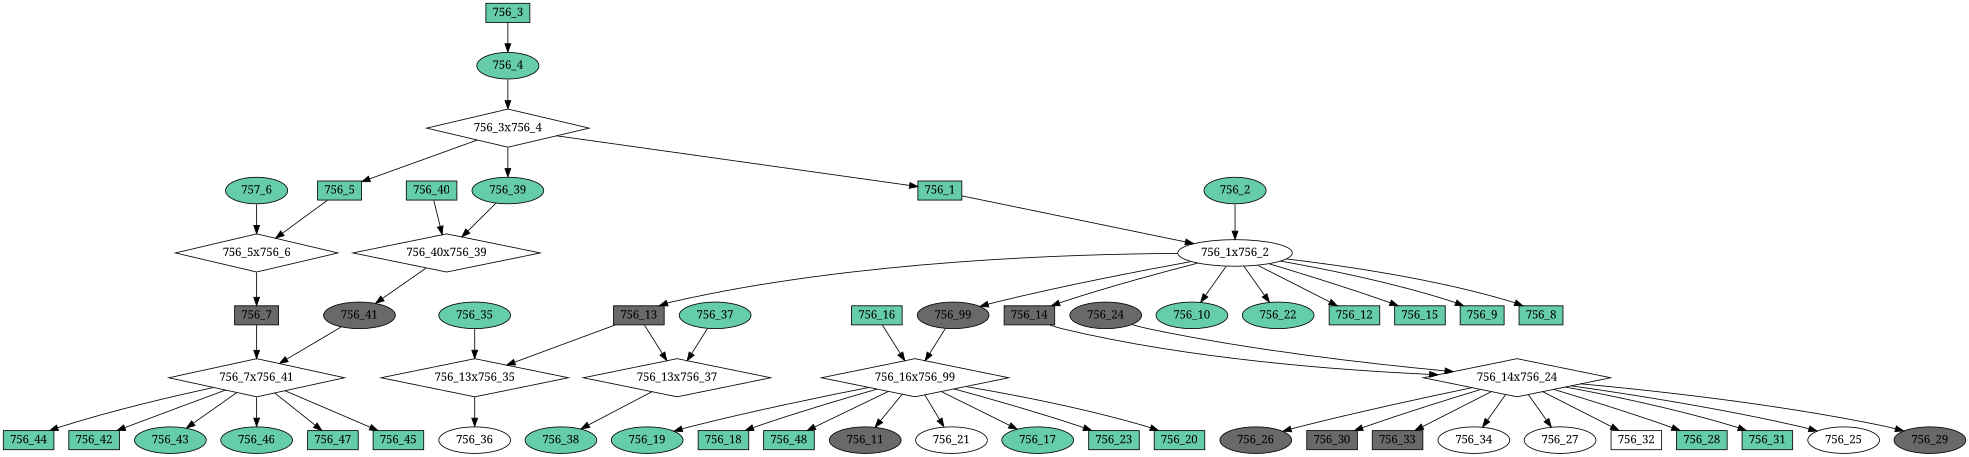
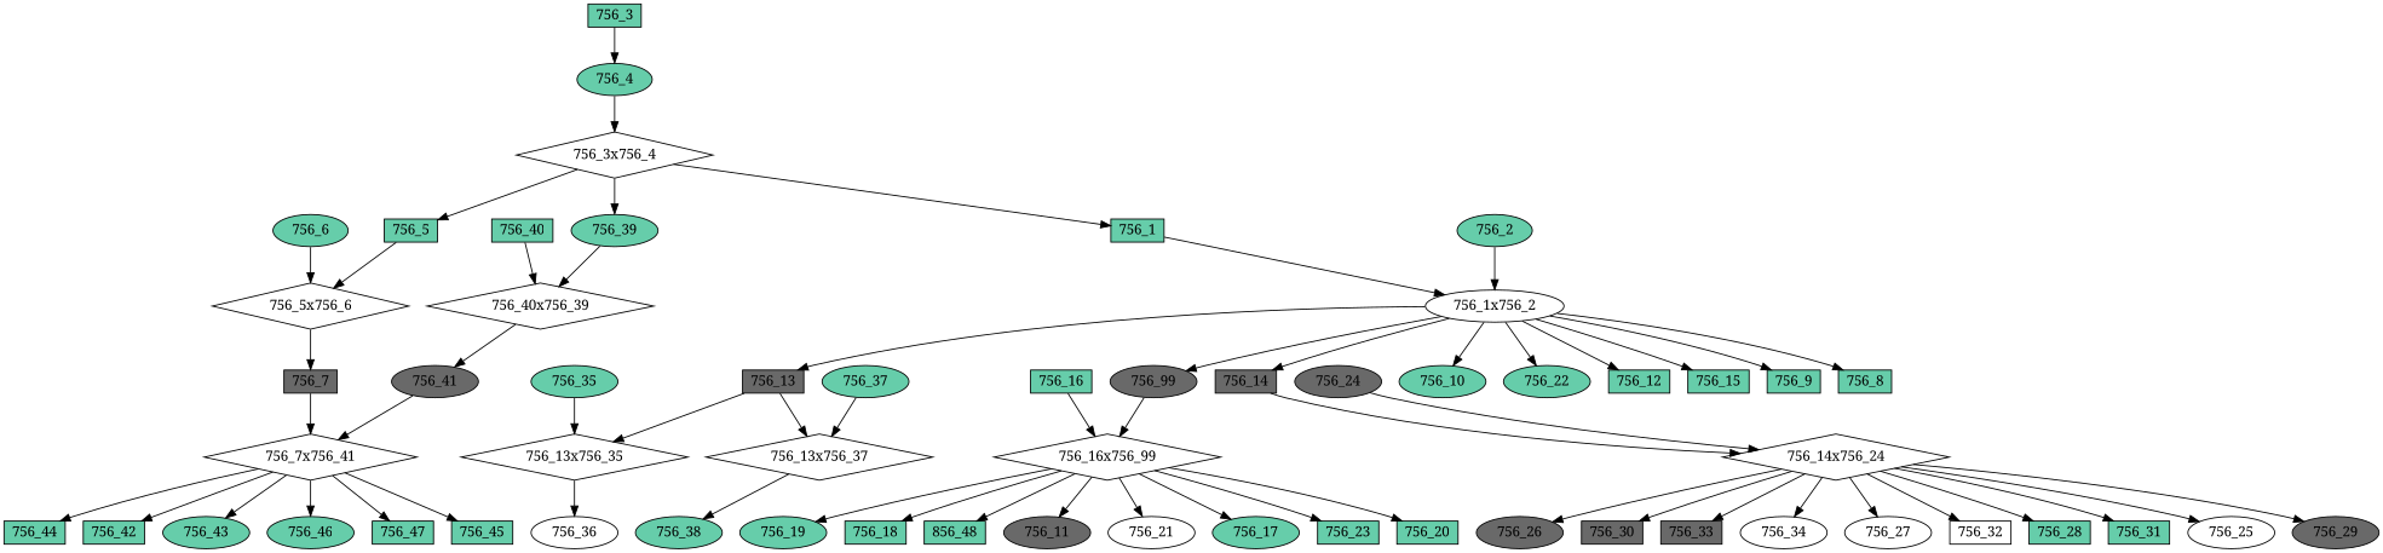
  digraph {
    fontname="Noto Serif"
    node [fillcolor=aquamarine3 fontcolor=black fontname="Noto Serif" regular=0 shape=ellipse style=filled]
    edge [fontname="Noto Serif"]
    "756_10" [height=0.3 width=0.5]
    "756_1x756_2" [height=.1 width=.1 fillcolor="" fontcolor="" regular="" style=""]
    "756_22" [height=0.3 width=0.5]
    "756_12" [height=0.3 shape=box width=0.5]
    "756_15" [height=0.3 shape=box width=0.5]
    "756_9" [height=0.3 shape=box width=0.5]
    "756_8" [height=0.3 shape=box width=0.5]
    "756_13" [fillcolor=dimgrey height=0.3 shape=box width=0.5]
    "756_99" [fillcolor=dimgrey height=0.3 width=0.5]
    "756_14" [fillcolor=dimgrey height=0.3 shape=box width=0.5]
    "756_13x756_35" [height=.1 shape=diamond width=.1 fillcolor="" fontcolor="" regular="" style=""]
    "756_13x756_37" [height=.1 shape=diamond width=.1 fillcolor="" fontcolor="" regular="" style=""]
    "756_16x756_99" [height=.1 shape=diamond width=.1 fillcolor="" fontcolor="" regular="" style=""]
    "756_14x756_24" [height=.1 shape=diamond width=.1 fillcolor="" fontcolor="" regular="" style=""]
    "756_1" [height=0.3 shape=box width=0.5]
    "756_3x756_4" [height=.1 shape=diamond width=.1 fillcolor="" fontcolor="" regular="" style=""]
    "756_5" [height=0.3 shape=box width=0.5]
    "756_39" [height=0.3 width=0.5]
    "756_5x756_6" [height=.1 shape=diamond width=.1 fillcolor="" fontcolor="" regular="" style=""]
    "756_40x756_39" [height=.1 shape=diamond width=.1 fillcolor="" fontcolor="" regular="" style=""]
    "756_27" [fillcolor=white height=0.3 width=0.5]
    "756_32" [fillcolor=white height=0.3 shape=box width=0.5]
    "756_28" [height=0.3 shape=box width=0.5]
    "756_31" [height=0.3 shape=box width=0.5]
    "756_25" [fillcolor=white height=0.3 width=0.5]
    "756_29" [fillcolor=dimgrey height=0.3 width=0.5]
    "756_26" [fillcolor=dimgrey height=0.3 width=0.5]
    "756_30" [fillcolor=dimgrey height=0.3 shape=box width=0.5]
    "756_33" [fillcolor=dimgrey height=0.3 shape=box width=0.5]
    "756_34" [fillcolor=white height=0.3 width=0.5]
    "756_24" [fillcolor=dimgrey height=0.3 width=0.5]
    "756_23" [height=0.3 shape=box width=0.5]
    "756_20" [height=0.3 shape=box width=0.5]
    "756_19" [height=0.3 width=0.5]
    "756_18" [height=0.3 shape=box width=0.5]
-   "756_48" [height=0.3 shape=box width=0.5]
+   "756_48" [height=0.3 shape=box width=0.5 label="856_48"]
    "756_11" [fillcolor=dimgrey height=0.3 width=0.5]
    "756_21" [fillcolor=white height=0.3 width=0.5]
    "756_17" [height=0.3 width=0.5]
    "756_2" [height=0.3 width=0.5]
    "756_40" [height=0.3 shape=box width=0.5]
    "756_41" [fillcolor=dimgrey height=0.3 width=0.5]
    "756_7x756_41" [height=.1 shape=diamond width=.1 fillcolor="" fontcolor="" regular="" style=""]
    "756_4" [height=0.3 width=0.5]
    "756_35" [height=0.3 width=0.5]
    "756_36" [fillcolor=white height=0.3 width=0.5]
    "756_37" [height=0.3 width=0.5]
    "756_38" [height=0.3 width=0.5]
    "756_43" [height=0.3 width=0.5]
    "756_46" [height=0.3 width=0.5]
    "756_47" [height=0.3 shape=box width=0.5]
    "756_45" [height=0.3 shape=box width=0.5]
    "756_44" [height=0.3 shape=box width=0.5]
    "756_42" [height=0.3 shape=box width=0.5]
-   "756_6" [height=0.3 width=0.5 label="757_6"]
+   "756_6" [height=0.3 width=0.5]
    "756_7" [fillcolor=dimgrey height=0.3 shape=box width=0.5]
    "756_3" [height=0.3 shape=box width=0.5]
    "756_16" [height=0.3 shape=box width=0.5]
    "756_1x756_2" -> "756_10"
    "756_1x756_2" -> "756_22"
    "756_1x756_2" -> "756_12"
    "756_1x756_2" -> "756_15"
    "756_1x756_2" -> "756_9"
    "756_1x756_2" -> "756_8"
    "756_1x756_2" -> "756_13"
    "756_1x756_2" -> "756_99"
    "756_1x756_2" -> "756_14"
    "756_13" -> "756_13x756_35"
    "756_13" -> "756_13x756_37"
    "756_99" -> "756_16x756_99"
    "756_14" -> "756_14x756_24"
    "756_13x756_35" -> "756_36"
    "756_13x756_37" -> "756_38"
    "756_16x756_99" -> "756_23"
    "756_16x756_99" -> "756_20"
    "756_16x756_99" -> "756_19"
    "756_16x756_99" -> "756_18"
    "756_16x756_99" -> "756_48"
    "756_16x756_99" -> "756_11"
    "756_16x756_99" -> "756_21"
    "756_16x756_99" -> "756_17"
    "756_14x756_24" -> "756_27"
    "756_14x756_24" -> "756_32"
    "756_14x756_24" -> "756_28"
    "756_14x756_24" -> "756_31"
    "756_14x756_24" -> "756_25"
    "756_14x756_24" -> "756_29"
    "756_14x756_24" -> "756_26"
    "756_14x756_24" -> "756_30"
    "756_14x756_24" -> "756_33"
    "756_14x756_24" -> "756_34"
    "756_1" -> "756_1x756_2"
    "756_3x756_4" -> "756_1"
    "756_3x756_4" -> "756_5"
    "756_3x756_4" -> "756_39"
    "756_5" -> "756_5x756_6"
    "756_39" -> "756_40x756_39"
    "756_5x756_6" -> "756_7"
    "756_40x756_39" -> "756_41"
    "756_24" -> "756_14x756_24"
    "756_2" -> "756_1x756_2"
    "756_40" -> "756_40x756_39"
    "756_41" -> "756_7x756_41"
    "756_7x756_41" -> "756_43"
    "756_7x756_41" -> "756_46"
    "756_7x756_41" -> "756_47"
    "756_7x756_41" -> "756_45"
    "756_7x756_41" -> "756_44"
    "756_7x756_41" -> "756_42"
    "756_4" -> "756_3x756_4"
    "756_35" -> "756_13x756_35"
    "756_37" -> "756_13x756_37"
    "756_6" -> "756_5x756_6"
    "756_7" -> "756_7x756_41"
    "756_3" -> "756_4"
    "756_16" -> "756_16x756_99"
  }
